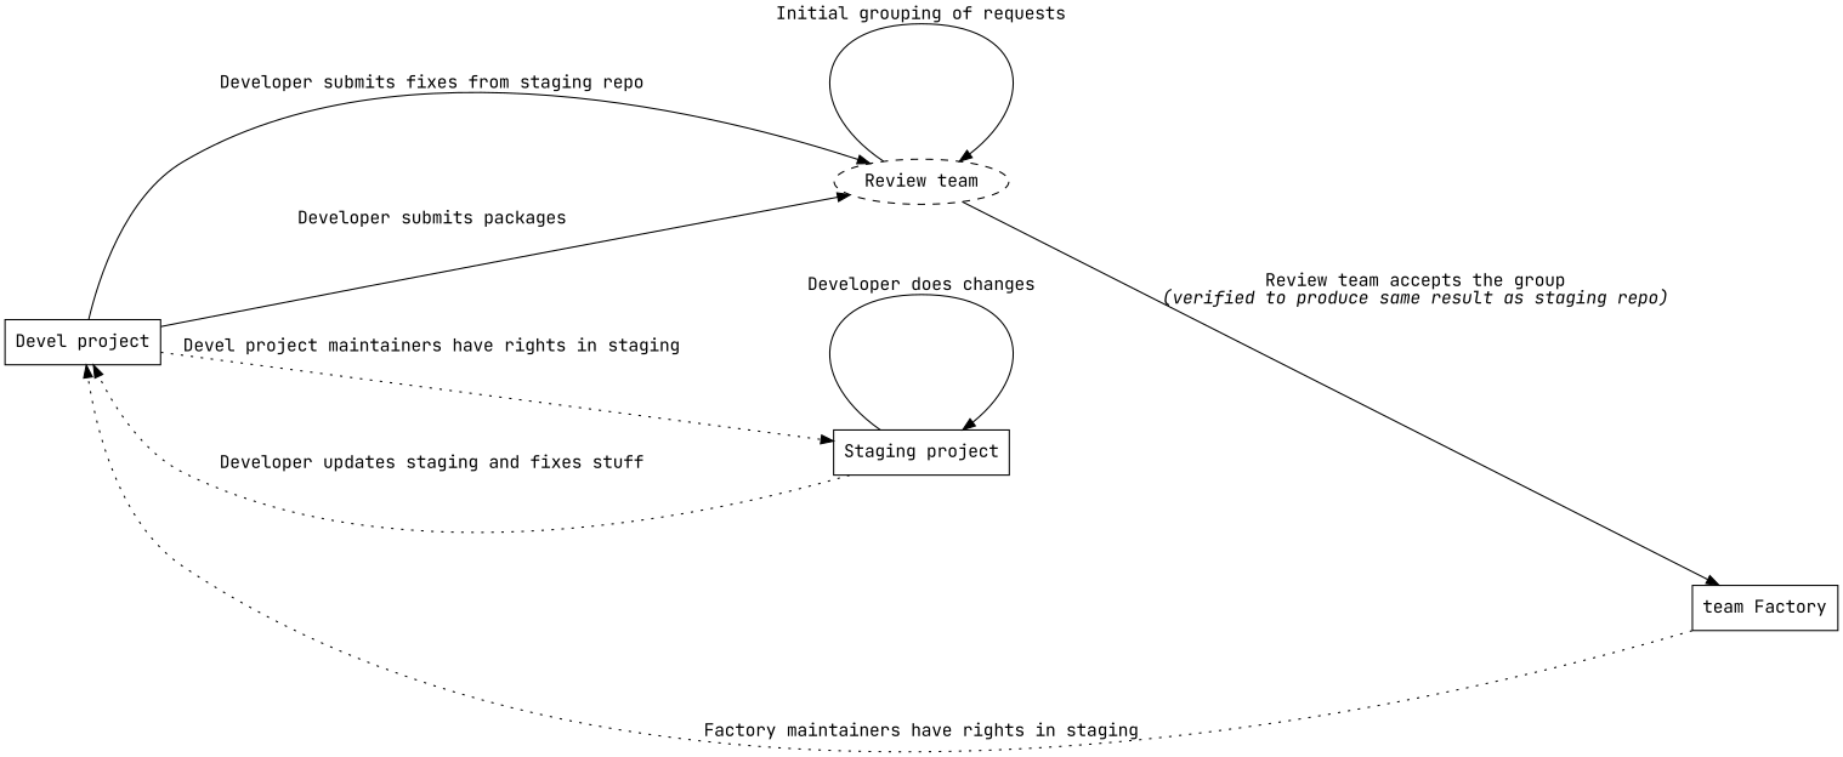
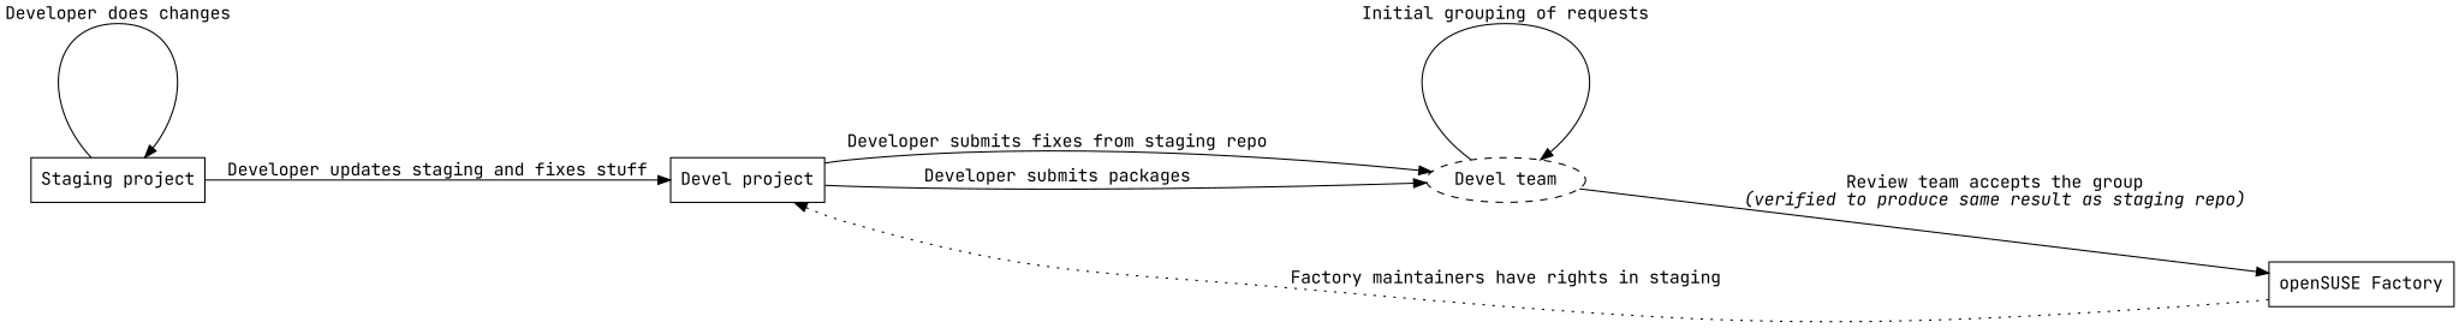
  digraph {
    fontname="JetBrains Mono"
    nodesep=1.5
    rankdir=LR
    node [fontname="JetBrains Mono" shape=rectangle]
    edge [fontname="JetBrains Mono"]
    n1 [label="Devel project"]
-   n2 [label="Review team" shape=ellipse style=dashed]
+   n2 [label="Devel team" shape=ellipse style=dashed]
    n3 [label="Staging project"]
-   n4 [label="team Factory"]
+   n4 [label="openSUSE Factory"]
    n1 -> n2 [label="Developer submits fixes from staging repo"]
    n1 -> n2 [label="Developer submits packages"]
-   n1 -> n3 [label="Devel project maintainers have rights in staging" style=dotted]
    n2 -> n2 [label="Initial grouping of requests"]
    n2 -> n4 [label=<Review team accepts the group<br/><i>(verified to produce same result as staging repo)</i>>]
-   n3 -> n1 [label="Developer updates staging and fixes stuff" style=dotted]
+   n3 -> n1 [label="Developer updates staging and fixes stuff"]
    n3 -> n3 [label="Developer does changes"]
    n4 -> n1 [label="Factory maintainers have rights in staging" style=dotted]
  }
